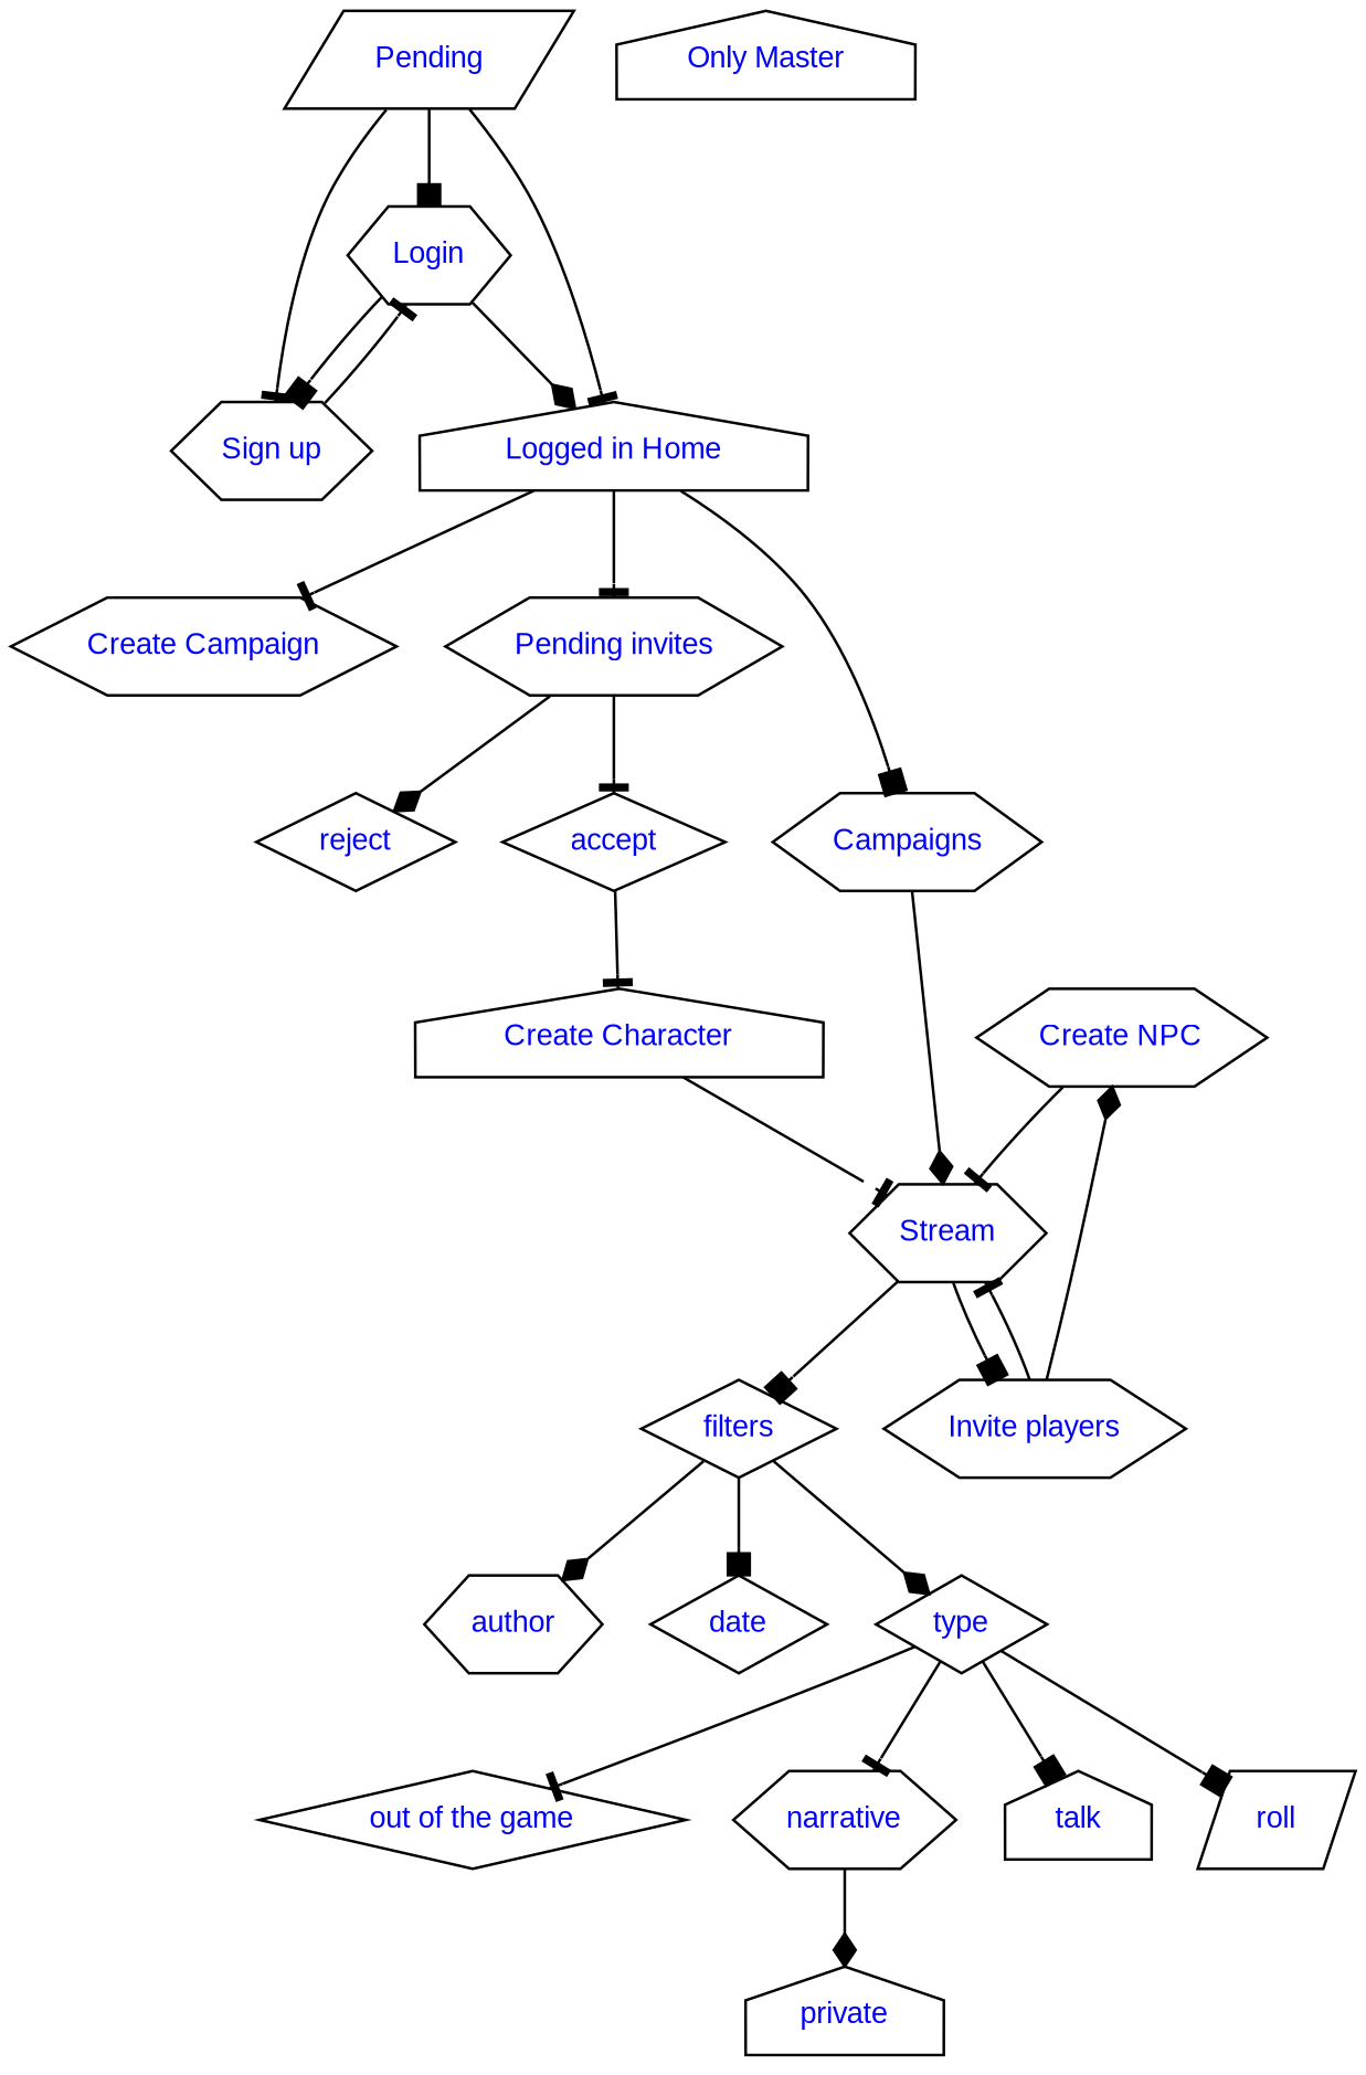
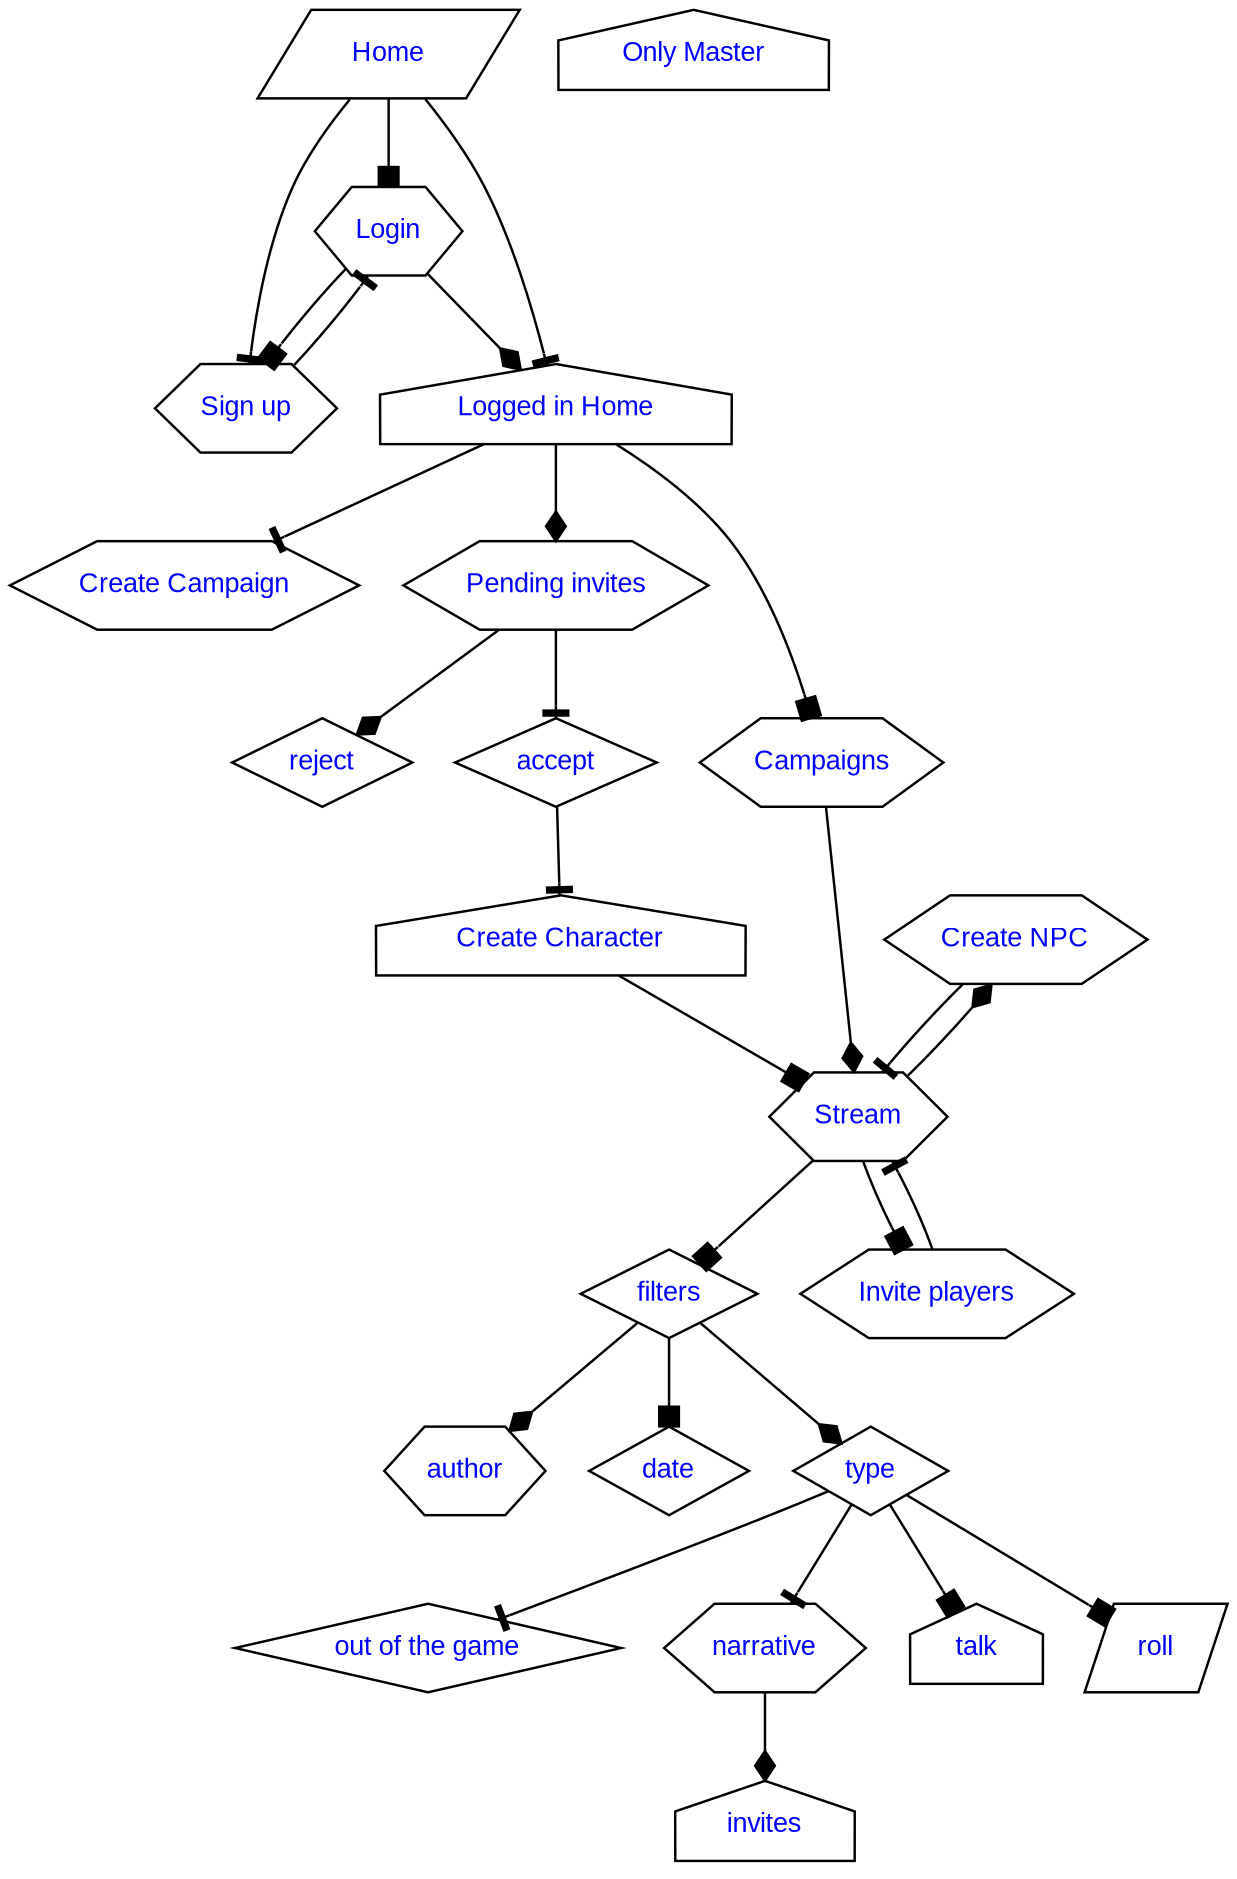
  digraph {
    node [fontcolor=blue fontname=Arial fontsize=11 shape=hexagon]
    edge [arrowhead=tee fontcolor=red fontname=Helvetica fontsize=10]
    "Create NPC"
    Stream
    "Invite players"
    filters [shape=diamond]
    "Only Master" [shape=house]
-   Home [shape=parallelogram label=Pending]
+   Home [shape=parallelogram]
    Login
    "Sign up"
    "Logged in Home" [shape=house]
    "Create Campaign"
    "Pending invites"
    Campaigns
    reject [shape=diamond]
    accept [shape=diamond]
    "Create Character" [shape=house]
    author
    date [shape=diamond]
    type [shape=diamond]
    "out of the game" [shape=diamond]
    narrative
    talk [shape=house]
    roll [shape=parallelogram]
-   private [shape=house]
+   private [shape=house label=invites]
    "Create NPC" -> Stream
-   "Invite players" -> "Create NPC" [arrowhead=diamond]
+   Stream -> "Create NPC" [arrowhead=diamond]
    Stream -> "Invite players" [arrowhead=box]
    Stream -> filters [arrowhead=box]
    "Invite players" -> Stream
    filters -> author [arrowhead=diamond]
    filters -> date [arrowhead=box]
    filters -> type [arrowhead=diamond]
    Home -> Login [arrowhead=box]
    Home -> "Sign up"
    Home -> "Logged in Home"
    Login -> "Sign up" [arrowhead=box]
    Login -> "Logged in Home" [arrowhead=diamond]
    "Sign up" -> Login
    "Logged in Home" -> "Create Campaign"
-   "Logged in Home" -> "Pending invites"
+   "Logged in Home" -> "Pending invites" [arrowhead=diamond]
    "Logged in Home" -> Campaigns [arrowhead=box]
    "Pending invites" -> reject [arrowhead=diamond]
    "Pending invites" -> accept
    Campaigns -> Stream [arrowhead=diamond]
    accept -> "Create Character"
-   "Create Character" -> Stream
+   "Create Character" -> Stream [arrowhead=box]
    type -> "out of the game"
    type -> narrative
    type -> talk [arrowhead=box]
    type -> roll [arrowhead=box]
    narrative -> private [arrowhead=diamond]
  }
